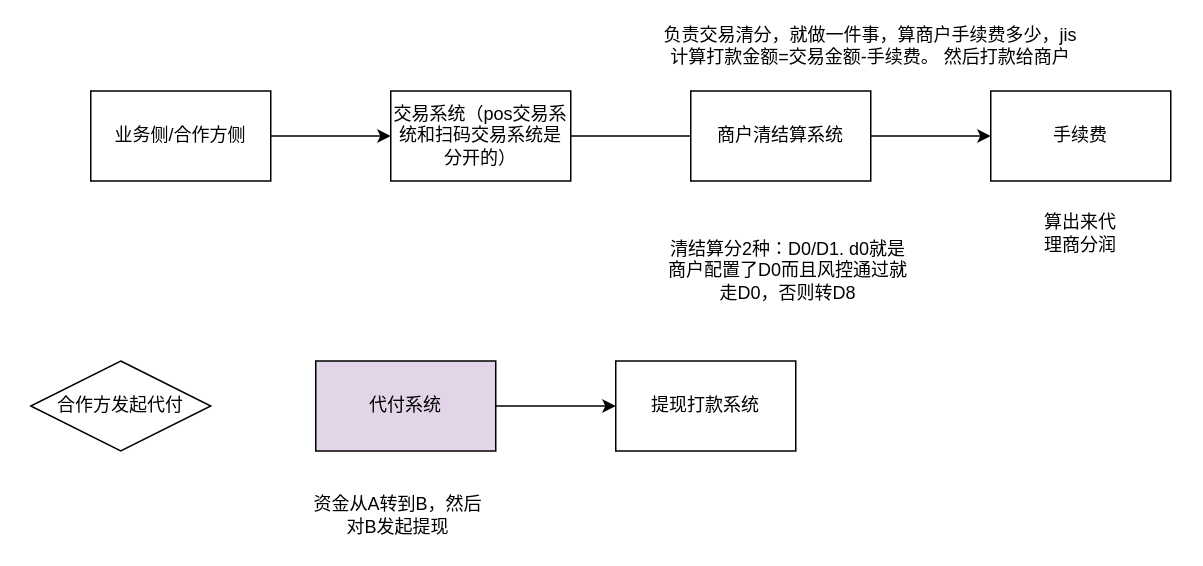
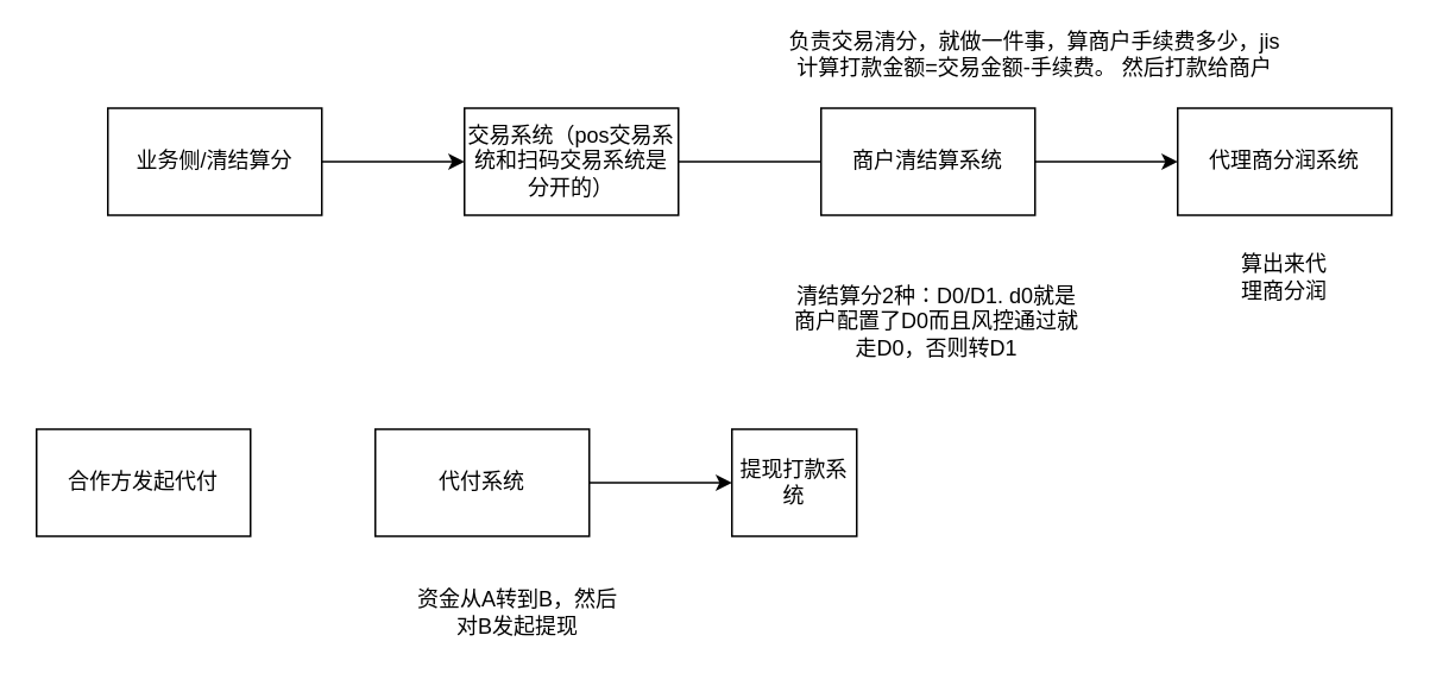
  <mxCell id="0" />
  <mxCell id="1" parent="0" />
  <mxCell id="2" value="" style="edgeStyle=orthogonalEdgeStyle;rounded=0;orthogonalLoop=1;jettySize=auto;html=1;" edge="1" parent="1" source="3" target="5"><mxGeometry relative="1" as="geometry" /></mxCell>
- <mxCell id="3" value="业务侧/合作方侧" style="rounded=0;whiteSpace=wrap;html=1;" parent="1" vertex="1"><mxGeometry x="60" y="60" width="120" height="60" as="geometry" /></mxCell>
+ <mxCell id="3" value="业务侧/清结算分" style="rounded=0;whiteSpace=wrap;html=1;" parent="1" vertex="1"><mxGeometry x="60" y="60" width="120" height="60" as="geometry" /></mxCell>
  <mxCell id="4" value="" style="edgeStyle=orthogonalEdgeStyle;rounded=0;orthogonalLoop=1;jettySize=auto;html=1;endArrow=none;" edge="1" parent="1" source="5" target="7"><mxGeometry relative="1" as="geometry" /></mxCell>
  <mxCell id="5" value="交易系统（pos交易系统和扫码交易系统是分开的）" style="rounded=0;whiteSpace=wrap;html=1;" vertex="1" parent="1"><mxGeometry x="260" y="60" width="120" height="60" as="geometry" /></mxCell>
  <mxCell id="6" value="" style="edgeStyle=orthogonalEdgeStyle;rounded=0;orthogonalLoop=1;jettySize=auto;html=1;" edge="1" parent="1" source="7" target="8"><mxGeometry relative="1" as="geometry" /></mxCell>
  <mxCell id="7" value="商户清结算系统" style="rounded=0;whiteSpace=wrap;html=1;" vertex="1" parent="1"><mxGeometry x="460" y="60" width="120" height="60" as="geometry" /></mxCell>
- <mxCell id="8" value="手续费" style="rounded=0;whiteSpace=wrap;html=1;" vertex="1" parent="1"><mxGeometry x="660" y="60" width="120" height="60" as="geometry" /></mxCell>
+ <mxCell id="8" value="代理商分润系统" style="rounded=0;whiteSpace=wrap;html=1;" vertex="1" parent="1"><mxGeometry x="660" y="60" width="120" height="60" as="geometry" /></mxCell>
  <mxCell id="9" value="负责交易清分，就做一件事，算商户手续费多少，jis计算打款金额=交易金额-手续费。 然后打款给商户" style="text;html=1;strokeColor=none;fillColor=none;align=center;verticalAlign=middle;whiteSpace=wrap;rounded=0;" vertex="1" parent="1"><mxGeometry x="440" y="20" width="280" height="20" as="geometry" /></mxCell>
  <mxCell id="10" value="算出来代理商分润" style="text;html=1;strokeColor=none;fillColor=none;align=center;verticalAlign=middle;whiteSpace=wrap;rounded=0;" vertex="1" parent="1"><mxGeometry x="690" y="140" width="60" height="30" as="geometry" /></mxCell>
  <mxCell id="11" value="" style="edgeStyle=orthogonalEdgeStyle;rounded=0;orthogonalLoop=1;jettySize=auto;html=1;" edge="1" parent="1" source="12" target="13"><mxGeometry relative="1" as="geometry" /></mxCell>
- <mxCell id="12" value="代付系统" style="rounded=0;whiteSpace=wrap;html=1;fillColor=#e1d5e7;" vertex="1" parent="1"><mxGeometry x="210" y="240" width="120" height="60" as="geometry" /></mxCell>
- <mxCell id="13" value="提现打款系统" style="rounded=0;whiteSpace=wrap;html=1;" vertex="1" parent="1"><mxGeometry x="410" y="240" width="120" height="60" as="geometry" /></mxCell>
- <mxCell id="14" value="合作方发起代付" style="rhombus;whiteSpace=wrap;html=1;" vertex="1" parent="1"><mxGeometry x="20" y="240" width="120" height="60" as="geometry" /></mxCell>
- <mxCell id="15" value="资金从A转到B，然后对B发起提现" style="text;html=1;strokeColor=none;fillColor=none;align=center;verticalAlign=middle;whiteSpace=wrap;rounded=0;" vertex="1" parent="1"><mxGeometry x="205" y="330" width="120" height="25" as="geometry" /></mxCell>
- <mxCell id="16" value="清结算分2种：D0/D1. d0就是商户配置了D0而且风控通过就走D0，否则转D8" style="text;html=1;strokeColor=none;fillColor=none;align=center;verticalAlign=middle;whiteSpace=wrap;rounded=0;" vertex="1" parent="1"><mxGeometry x="440" y="170" width="170" height="20" as="geometry" /></mxCell>
+ <mxCell id="12" value="代付系统" style="rounded=0;whiteSpace=wrap;html=1;" vertex="1" parent="1"><mxGeometry x="210" y="240" width="120" height="60" as="geometry" /></mxCell>
+ <mxCell id="13" value="提现打款系统" style="rounded=0;whiteSpace=wrap;html=1;" vertex="1" parent="1"><mxGeometry x="410" y="240" width="70" height="60" as="geometry" /></mxCell>
+ <mxCell id="14" value="合作方发起代付" style="rounded=0;whiteSpace=wrap;html=1;" vertex="1" parent="1"><mxGeometry x="20" y="240" width="120" height="60" as="geometry" /></mxCell>
+ <mxCell id="15" value="资金从A转到B，然后对B发起提现" style="text;html=1;strokeColor=none;fillColor=none;align=center;verticalAlign=middle;whiteSpace=wrap;rounded=0;" vertex="1" parent="1"><mxGeometry x="230" y="330" width="120" height="25" as="geometry" /></mxCell>
+ <mxCell id="16" value="清结算分2种：D0/D1. d0就是商户配置了D0而且风控通过就走D0，否则转D1" style="text;html=1;strokeColor=none;fillColor=none;align=center;verticalAlign=middle;whiteSpace=wrap;rounded=0;" vertex="1" parent="1"><mxGeometry x="440" y="170" width="170" height="20" as="geometry" /></mxCell>
